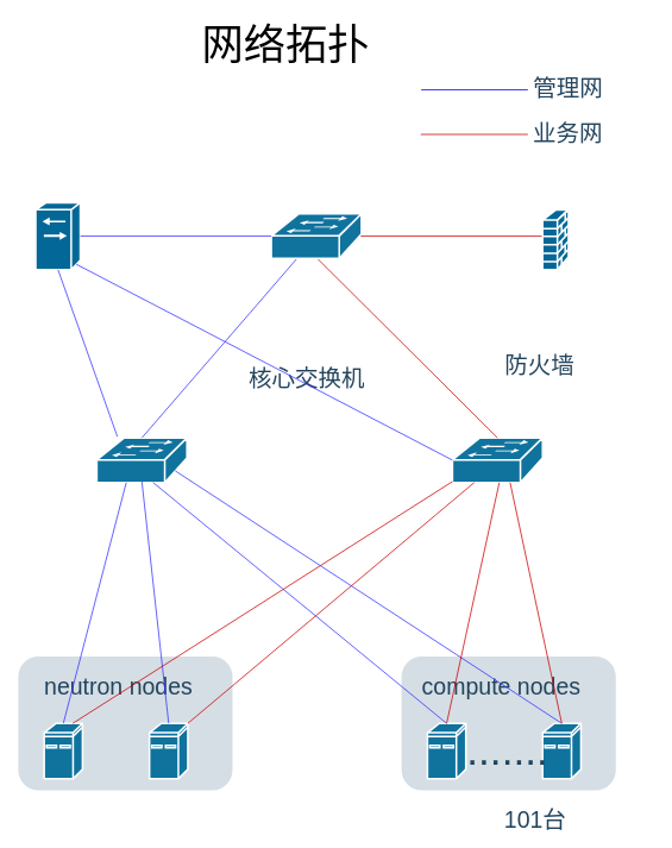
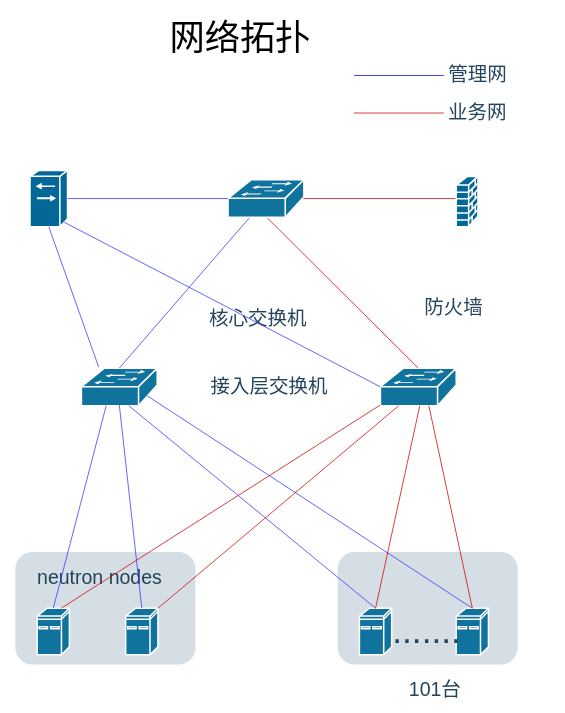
  <mxCell id="0" />
  <mxCell id="1" parent="0" />
  <mxCell id="2" value="" style="rounded=1;whiteSpace=wrap;html=1;strokeColor=none;fillColor=#BAC8D3;fontSize=24;fontColor=#23445D;align=center;opacity=60;" vertex="1" parent="1"><mxGeometry x="20" y="735" width="240" height="150" as="geometry" /></mxCell>
  <mxCell id="3" value="&lt;span style=&quot;color: rgb(35, 68, 93); font-size: 26px; font-weight: 400;&quot;&gt;neutron nodes&lt;/span&gt;" style="rounded=1;whiteSpace=wrap;html=1;strokeColor=none;fillColor=none;fontSize=26;fontColor=#742B21;align=center;fontStyle=1;spacing=2;verticalAlign=middle;horizontal=1;" parent="1" vertex="1"><mxGeometry x="23.5" y="760" width="217" height="18" as="geometry" /></mxCell>
  <mxCell id="4" value="" style="shape=mxgraph.cisco.computers_and_peripherals.ibm_mini_as400;html=1;dashed=0;fillColor=#10739E;strokeColor=#ffffff;strokeWidth=2;verticalLabelPosition=bottom;verticalAlign=top;fontFamily=Helvetica;fontSize=36;fontColor=#FFB366" vertex="1" parent="1"><mxGeometry x="167" y="810" width="43" height="62" as="geometry" /></mxCell>
  <mxCell id="5" value="" style="shape=mxgraph.cisco.computers_and_peripherals.ibm_mini_as400;html=1;dashed=0;fillColor=#10739E;strokeColor=#ffffff;strokeWidth=2;verticalLabelPosition=bottom;verticalAlign=top;fontFamily=Helvetica;fontSize=36;fontColor=#FFB366;direction=east;" vertex="1" parent="1"><mxGeometry x="49" y="810" width="43" height="62" as="geometry" /></mxCell>
  <mxCell id="6" value="" style="rounded=1;whiteSpace=wrap;html=1;strokeColor=none;fillColor=#BAC8D3;fontSize=24;fontColor=#23445D;align=center;opacity=60;" vertex="1" parent="1"><mxGeometry x="449.5" y="735" width="240" height="150" as="geometry" /></mxCell>
- <mxCell id="7" value="&lt;span style=&quot;color: rgb(35 , 68 , 93) ; font-size: 26px ; font-weight: 400&quot;&gt;compute nodes&lt;/span&gt;" style="rounded=1;whiteSpace=wrap;html=1;strokeColor=none;fillColor=none;fontSize=26;fontColor=#742B21;align=center;fontStyle=1;spacing=2;verticalAlign=middle;horizontal=1;" vertex="1" parent="1"><mxGeometry x="453" y="760" width="217" height="18" as="geometry" /></mxCell>
  <mxCell id="8" value="" style="shape=mxgraph.cisco.computers_and_peripherals.ibm_mini_as400;html=1;dashed=0;fillColor=#10739E;strokeColor=#ffffff;strokeWidth=2;verticalLabelPosition=bottom;verticalAlign=top;fontFamily=Helvetica;fontSize=36;fontColor=#FFB366" vertex="1" parent="1"><mxGeometry x="607.5" y="810" width="43" height="62" as="geometry" /></mxCell>
  <mxCell id="9" value="" style="shape=mxgraph.cisco.computers_and_peripherals.ibm_mini_as400;html=1;dashed=0;fillColor=#10739E;strokeColor=#ffffff;strokeWidth=2;verticalLabelPosition=bottom;verticalAlign=top;fontFamily=Helvetica;fontSize=36;fontColor=#FFB366" vertex="1" parent="1"><mxGeometry x="478.5" y="810" width="43" height="62" as="geometry" /></mxCell>
  <mxCell id="10" value="&lt;span style=&quot;color: rgb(35, 68, 93); font-size: 47px; font-weight: 400;&quot;&gt;.......&lt;/span&gt;" style="rounded=1;whiteSpace=wrap;html=1;strokeColor=none;fillColor=none;fontSize=47;fontColor=#742B21;align=center;fontStyle=1;spacing=2;verticalAlign=middle;horizontal=1;" vertex="1" parent="1"><mxGeometry x="460" y="832" width="217" height="18" as="geometry" /></mxCell>
- <mxCell id="11" value="&lt;span style=&quot;color: rgb(35 , 68 , 93) ; font-size: 26px ; font-weight: 400&quot;&gt;101台&lt;/span&gt;" style="rounded=1;whiteSpace=wrap;html=1;strokeColor=none;fillColor=none;fontSize=26;fontColor=#742B21;align=center;fontStyle=1;spacing=2;verticalAlign=middle;horizontal=1;" vertex="1" parent="1"><mxGeometry x="491" y="910" width="217" height="18" as="geometry" /></mxCell>
+ <mxCell id="11" value="&lt;span style=&quot;color: rgb(35 , 68 , 93) ; font-size: 26px ; font-weight: 400&quot;&gt;101台&lt;/span&gt;" style="rounded=1;whiteSpace=wrap;html=1;strokeColor=none;fillColor=none;fontSize=26;fontColor=#742B21;align=center;fontStyle=1;spacing=2;verticalAlign=middle;horizontal=1;" vertex="1" parent="1"><mxGeometry x="471" y="910" width="217" height="18" as="geometry" /></mxCell>
  <mxCell id="12" value="" style="shape=mxgraph.cisco.switches.workgroup_switch;html=1;dashed=0;fillColor=#10739E;strokeColor=#ffffff;strokeWidth=2;verticalLabelPosition=bottom;verticalAlign=top;fontFamily=Helvetica;fontSize=36;fontColor=#FFB366" vertex="1" parent="1"><mxGeometry x="108" y="490" width="101" height="50" as="geometry" /></mxCell>
  <mxCell id="13" value="" style="shape=mxgraph.cisco.switches.workgroup_switch;html=1;dashed=0;fillColor=#10739E;strokeColor=#ffffff;strokeWidth=2;verticalLabelPosition=bottom;verticalAlign=top;fontFamily=Helvetica;fontSize=36;fontColor=#FFB366" vertex="1" parent="1"><mxGeometry x="506.5" y="490" width="101" height="50" as="geometry" /></mxCell>
+ <mxCell id="14" value="&lt;span style=&quot;color: rgb(35 , 68 , 93) ; font-size: 26px ; font-weight: 400&quot;&gt;接入层交换机&lt;/span&gt;" style="rounded=1;whiteSpace=wrap;html=1;strokeColor=none;fillColor=none;fontSize=26;fontColor=#742B21;align=center;fontStyle=1;spacing=2;verticalAlign=middle;horizontal=1;" vertex="1" parent="1"><mxGeometry x="249.5" y="506" width="217" height="18" as="geometry" /></mxCell>
  <mxCell id="15" value="&lt;font color=&quot;#23445d&quot;&gt;&lt;span style=&quot;font-weight: 400&quot;&gt;核心交换机&lt;/span&gt;&lt;/font&gt;" style="rounded=1;whiteSpace=wrap;html=1;strokeColor=none;fillColor=none;fontSize=26;fontColor=#742B21;align=center;fontStyle=1;spacing=2;verticalAlign=middle;horizontal=1;" vertex="1" parent="1"><mxGeometry x="235" y="415" width="217" height="18" as="geometry" /></mxCell>
  <mxCell id="16" value="&lt;font color=&quot;#23445d&quot;&gt;&lt;span style=&quot;font-weight: 400&quot;&gt;防火墙&lt;/span&gt;&lt;/font&gt;" style="rounded=1;whiteSpace=wrap;html=1;strokeColor=none;fillColor=none;fontSize=26;fontColor=#742B21;align=center;fontStyle=1;spacing=2;verticalAlign=middle;horizontal=1;" vertex="1" parent="1"><mxGeometry x="518.5" y="400" width="171" height="18" as="geometry" /></mxCell>
  <mxCell id="17" value="" style="endArrow=none;html=1;fontSize=47;exitX=0.5;exitY=0;exitDx=0;exitDy=0;exitPerimeter=0;strokeColor=#3333FF;" edge="1" parent="1" source="12" target="34"><mxGeometry width="50" height="50" relative="1" as="geometry"><mxPoint x="2" y="1000" as="sourcePoint" /><mxPoint x="52" y="950" as="targetPoint" /></mxGeometry></mxCell>
  <mxCell id="18" value="" style="endArrow=none;html=1;fontSize=47;entryX=0.5;entryY=0;entryDx=0;entryDy=0;entryPerimeter=0;exitX=0.5;exitY=0.98;exitDx=0;exitDy=0;exitPerimeter=0;strokeColor=#CC0000;" edge="1" parent="1" source="34" target="13"><mxGeometry width="50" height="50" relative="1" as="geometry"><mxPoint x="526.86" y="289.65" as="sourcePoint" /><mxPoint x="52" y="950" as="targetPoint" /></mxGeometry></mxCell>
  <mxCell id="19" value="网络拓扑" style="text;html=1;resizable=0;points=[];autosize=1;align=left;verticalAlign=top;spacingTop=-4;fontSize=47;" vertex="1" parent="1"><mxGeometry x="224" y="20" width="200" height="60" as="geometry" /></mxCell>
  <mxCell id="20" value="" style="endArrow=none;html=1;fontSize=47;exitX=0.5;exitY=0;exitDx=0;exitDy=0;exitPerimeter=0;strokeColor=#3333FF;" edge="1" parent="1" source="5"><mxGeometry width="50" height="50" relative="1" as="geometry"><mxPoint x="2" y="1000" as="sourcePoint" /><mxPoint x="141" y="540" as="targetPoint" /></mxGeometry></mxCell>
  <mxCell id="21" value="" style="endArrow=none;html=1;fontSize=47;entryX=0.5;entryY=0.98;entryDx=0;entryDy=0;entryPerimeter=0;exitX=0.5;exitY=0;exitDx=0;exitDy=0;exitPerimeter=0;strokeColor=#3333FF;" edge="1" parent="1" source="4" target="12"><mxGeometry width="50" height="50" relative="1" as="geometry"><mxPoint x="2" y="1000" as="sourcePoint" /><mxPoint x="52" y="950" as="targetPoint" /></mxGeometry></mxCell>
  <mxCell id="22" value="" style="endArrow=none;html=1;fontSize=47;exitX=0.5;exitY=0;exitDx=0;exitDy=0;exitPerimeter=0;strokeColor=#3333FF;" edge="1" parent="1" source="9"><mxGeometry width="50" height="50" relative="1" as="geometry"><mxPoint x="2" y="1000" as="sourcePoint" /><mxPoint x="171" y="540" as="targetPoint" /></mxGeometry></mxCell>
  <mxCell id="23" value="" style="endArrow=none;html=1;fontSize=47;entryX=0.87;entryY=0.74;entryDx=0;entryDy=0;entryPerimeter=0;exitX=0.5;exitY=0;exitDx=0;exitDy=0;exitPerimeter=0;strokeColor=#3333FF;" edge="1" parent="1" source="8" target="12"><mxGeometry width="50" height="50" relative="1" as="geometry"><mxPoint x="2" y="1000" as="sourcePoint" /><mxPoint x="52" y="950" as="targetPoint" /></mxGeometry></mxCell>
  <mxCell id="24" value="" style="endArrow=none;html=1;fontSize=47;strokeColor=#3333FF;exitX=0;exitY=0.5;exitDx=0;exitDy=0;exitPerimeter=0;" edge="1" parent="1" source="35"><mxGeometry width="50" height="50" relative="1" as="geometry"><mxPoint x="247.5" y="261.5" as="sourcePoint" /><mxPoint x="47.5" y="261.5" as="targetPoint" /></mxGeometry></mxCell>
  <mxCell id="25" value="" style="endArrow=none;html=1;fontSize=47;strokeColor=#0000FF;" edge="1" parent="1"><mxGeometry width="50" height="50" relative="1" as="geometry"><mxPoint x="471.5" y="100" as="sourcePoint" /><mxPoint x="591" y="100" as="targetPoint" /></mxGeometry></mxCell>
  <mxCell id="26" value="" style="endArrow=none;html=1;fontSize=47;strokeColor=#CC0000;entryX=0;entryY=0.98;entryDx=0;entryDy=0;entryPerimeter=0;" edge="1" parent="1" target="13"><mxGeometry width="50" height="50" relative="1" as="geometry"><mxPoint x="81" y="810" as="sourcePoint" /><mxPoint x="593.5" y="600" as="targetPoint" /></mxGeometry></mxCell>
  <mxCell id="27" value="" style="endArrow=none;html=1;fontSize=47;strokeColor=#CC0000;exitX=1;exitY=0;exitDx=0;exitDy=0;exitPerimeter=0;" edge="1" parent="1" source="4"><mxGeometry width="50" height="50" relative="1" as="geometry"><mxPoint x="91" y="820" as="sourcePoint" /><mxPoint x="531" y="540" as="targetPoint" /></mxGeometry></mxCell>
  <mxCell id="28" value="" style="endArrow=none;html=1;fontSize=47;strokeColor=#CC0000;entryX=0.52;entryY=1;entryDx=0;entryDy=0;entryPerimeter=0;exitX=0.5;exitY=0;exitDx=0;exitDy=0;exitPerimeter=0;" edge="1" parent="1" source="9" target="13"><mxGeometry width="50" height="50" relative="1" as="geometry"><mxPoint x="101" y="830" as="sourcePoint" /><mxPoint x="559.022" y="561.35" as="targetPoint" /></mxGeometry></mxCell>
  <mxCell id="29" value="" style="endArrow=none;html=1;fontSize=47;strokeColor=#CC0000;entryX=0.639;entryY=1;entryDx=0;entryDy=0;entryPerimeter=0;exitX=0.5;exitY=0;exitDx=0;exitDy=0;exitPerimeter=0;" edge="1" parent="1" source="8" target="13"><mxGeometry width="50" height="50" relative="1" as="geometry"><mxPoint x="111" y="840" as="sourcePoint" /><mxPoint x="569.022" y="571.35" as="targetPoint" /></mxGeometry></mxCell>
  <mxCell id="30" value="" style="endArrow=none;html=1;fontSize=47;strokeColor=#CC0000;" edge="1" parent="1"><mxGeometry width="50" height="50" relative="1" as="geometry"><mxPoint x="471" y="150" as="sourcePoint" /><mxPoint x="591" y="150" as="targetPoint" /></mxGeometry></mxCell>
  <mxCell id="31" value="&lt;font color=&quot;#23445d&quot;&gt;&lt;span style=&quot;font-weight: 400&quot;&gt;管理网&lt;/span&gt;&lt;/font&gt;" style="rounded=1;whiteSpace=wrap;html=1;strokeColor=none;fillColor=none;fontSize=26;fontColor=#742B21;align=center;fontStyle=1;spacing=2;verticalAlign=middle;horizontal=1;" vertex="1" parent="1"><mxGeometry x="542" y="90" width="189" height="18" as="geometry" /></mxCell>
  <mxCell id="32" value="&lt;font color=&quot;#23445d&quot;&gt;&lt;span style=&quot;font-weight: 400&quot;&gt;业务网&lt;/span&gt;&lt;/font&gt;" style="rounded=1;whiteSpace=wrap;html=1;strokeColor=none;fillColor=none;fontSize=26;fontColor=#742B21;align=center;fontStyle=1;spacing=2;verticalAlign=middle;horizontal=1;" vertex="1" parent="1"><mxGeometry x="541" y="140" width="190" height="18" as="geometry" /></mxCell>
  <mxCell id="33" value="" style="endArrow=none;html=1;fontSize=47;strokeColor=#CC0000;entryX=0.98;entryY=0.5;entryDx=0;entryDy=0;entryPerimeter=0;exitX=0;exitY=0.5;exitDx=0;exitDy=0;exitPerimeter=0;" edge="1" parent="1" target="34"><mxGeometry width="50" height="50" relative="1" as="geometry"><mxPoint x="611.5" y="264" as="sourcePoint" /><mxPoint x="589.48" y="264" as="targetPoint" /></mxGeometry></mxCell>
  <mxCell id="34" value="" style="shape=mxgraph.cisco.switches.workgroup_switch;html=1;dashed=0;fillColor=#10739E;strokeColor=#ffffff;strokeWidth=2;verticalLabelPosition=bottom;verticalAlign=top;fontFamily=Helvetica;fontSize=36;fontColor=#FFB366" vertex="1" parent="1"><mxGeometry x="303.5" y="239" width="101" height="50" as="geometry" /></mxCell>
  <mxCell id="35" value="" style="shape=mxgraph.cisco.switches.generic_softswitch;html=1;pointerEvents=1;dashed=0;fillColor=#036897;strokeColor=#ffffff;strokeWidth=2;verticalLabelPosition=bottom;verticalAlign=top;align=center;outlineConnect=0;fontSize=47;" vertex="1" parent="1"><mxGeometry x="39.5" y="226.5" width="50" height="75" as="geometry" /></mxCell>
  <mxCell id="36" value="" style="endArrow=none;html=1;fontSize=47;strokeColor=#3333FF;exitX=0;exitY=0.5;exitDx=0;exitDy=0;exitPerimeter=0;" edge="1" parent="1" source="34" target="35"><mxGeometry width="50" height="50" relative="1" as="geometry"><mxPoint x="303.5" y="264" as="sourcePoint" /><mxPoint x="47.5" y="261.5" as="targetPoint" /></mxGeometry></mxCell>
  <mxCell id="37" value="" style="shape=mxgraph.cisco.security.firewall;html=1;dashed=0;fillColor=#036897;strokeColor=#ffffff;strokeWidth=2;verticalLabelPosition=bottom;verticalAlign=top;fontSize=47;fontColor=#CC0000;" vertex="1" parent="1"><mxGeometry x="607.5" y="234.5" width="29" height="67" as="geometry" /></mxCell>
  <mxCell id="38" value="" style="endArrow=none;html=1;fontSize=47;strokeColor=#3333FF;exitX=0.228;exitY=-0.027;exitDx=0;exitDy=0;exitPerimeter=0;entryX=0.5;entryY=1;entryDx=0;entryDy=0;entryPerimeter=0;" edge="1" parent="1" source="12" target="35"><mxGeometry width="50" height="50" relative="1" as="geometry"><mxPoint x="313.5" y="274" as="sourcePoint" /><mxPoint x="99.5" y="274" as="targetPoint" /></mxGeometry></mxCell>
  <mxCell id="39" value="" style="endArrow=none;html=1;fontSize=47;strokeColor=#3333FF;exitX=0;exitY=0.5;exitDx=0;exitDy=0;exitPerimeter=0;entryX=0.91;entryY=0.92;entryDx=0;entryDy=0;entryPerimeter=0;" edge="1" parent="1" source="13" target="35"><mxGeometry width="50" height="50" relative="1" as="geometry"><mxPoint x="323.5" y="284" as="sourcePoint" /><mxPoint x="109.5" y="284" as="targetPoint" /></mxGeometry></mxCell>
